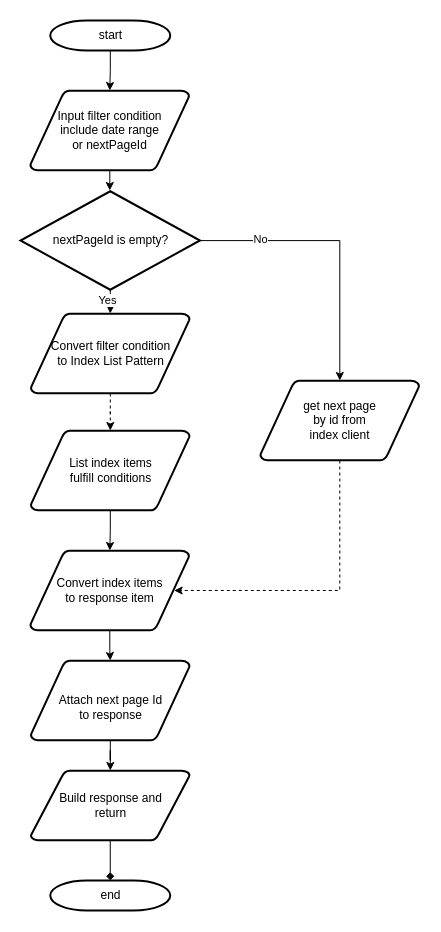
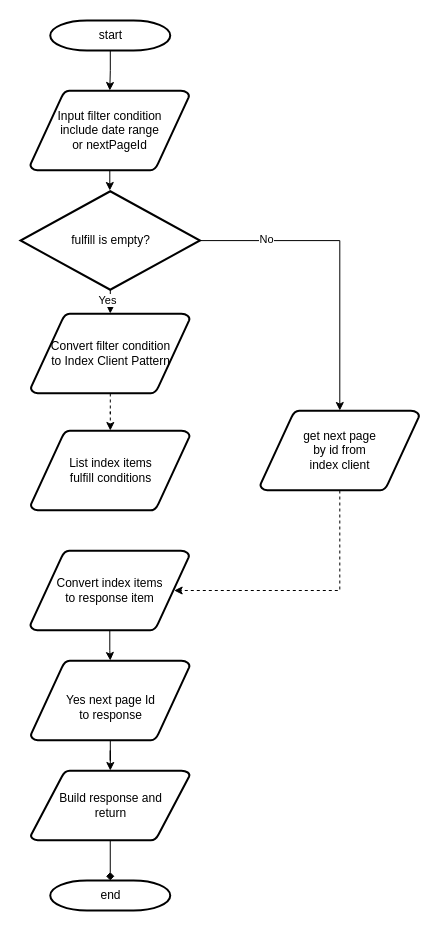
  <mxCell id="0" />
  <mxCell id="1" parent="0" />
  <mxCell id="2" style="edgeStyle=orthogonalEdgeStyle;rounded=0;orthogonalLoop=1;jettySize=auto;html=1;" edge="1" parent="1" source="3" target="5"><mxGeometry relative="1" as="geometry" /></mxCell>
  <mxCell id="3" value="start" style="shape=mxgraph.flowchart.terminator;strokeWidth=2;gradientColor=none;gradientDirection=north;fontStyle=0;html=1;" vertex="1" parent="1"><mxGeometry x="49.75" y="20" width="120" height="30" as="geometry" /></mxCell>
  <mxCell id="4" style="edgeStyle=orthogonalEdgeStyle;rounded=0;orthogonalLoop=1;jettySize=auto;html=1;" edge="1" parent="1" source="5" target="11"><mxGeometry relative="1" as="geometry" /></mxCell>
  <mxCell id="5" value="Input filter condition&lt;br&gt; include date range&lt;br&gt;or nextPageId" style="shape=mxgraph.flowchart.data;strokeWidth=2;gradientColor=none;gradientDirection=north;fontStyle=0;html=1;" vertex="1" parent="1"><mxGeometry x="29.75" y="90" width="159" height="80" as="geometry" /></mxCell>
  <mxCell id="6" value="end" style="shape=mxgraph.flowchart.terminator;strokeWidth=2;gradientColor=none;gradientDirection=north;fontStyle=0;html=1;" vertex="1" parent="1"><mxGeometry x="49.75" y="880" width="120" height="30" as="geometry" /></mxCell>
  <mxCell id="7" style="edgeStyle=orthogonalEdgeStyle;rounded=0;orthogonalLoop=1;jettySize=auto;html=1;entryX=0.5;entryY=0;entryDx=0;entryDy=0;entryPerimeter=0;" edge="1" parent="1" source="11" target="15"><mxGeometry relative="1" as="geometry" /></mxCell>
  <mxCell id="8" value="Yes" style="edgeLabel;html=1;align=center;verticalAlign=middle;resizable=0;points=[];" vertex="1" connectable="0" parent="7"><mxGeometry x="-0.434" y="-2" relative="1" as="geometry"><mxPoint x="-1" y="3" as="offset" /></mxGeometry></mxCell>
  <mxCell id="9" style="edgeStyle=orthogonalEdgeStyle;rounded=0;orthogonalLoop=1;jettySize=auto;html=1;" edge="1" parent="1" source="11" target="13"><mxGeometry relative="1" as="geometry" /></mxCell>
  <mxCell id="10" value="No" style="edgeLabel;html=1;align=center;verticalAlign=middle;resizable=0;points=[];" vertex="1" connectable="0" parent="9"><mxGeometry x="-0.572" y="2" relative="1" as="geometry"><mxPoint as="offset" /></mxGeometry></mxCell>
- <mxCell id="11" value="nextPageId is empty?" style="shape=mxgraph.flowchart.decision;strokeWidth=2;gradientColor=none;gradientDirection=north;fontStyle=0;html=1;" vertex="1" parent="1"><mxGeometry x="20" y="190.75" width="179.5" height="98.5" as="geometry" /></mxCell>
+ <mxCell id="11" value="fulfill is empty?" style="shape=mxgraph.flowchart.decision;strokeWidth=2;gradientColor=none;gradientDirection=north;fontStyle=0;html=1;" vertex="1" parent="1"><mxGeometry x="20" y="190.75" width="179.5" height="98.5" as="geometry" /></mxCell>
  <mxCell id="12" style="edgeStyle=orthogonalEdgeStyle;rounded=0;orthogonalLoop=1;jettySize=auto;html=1;entryX=0.905;entryY=0.5;entryDx=0;entryDy=0;entryPerimeter=0;dashed=1;" edge="1" parent="1" source="13" target="19"><mxGeometry relative="1" as="geometry"><Array as="points"><mxPoint x="339.75" y="590" /></Array></mxGeometry></mxCell>
- <mxCell id="13" value="get next page&lt;br&gt;by id from&lt;br&gt;index client" style="shape=mxgraph.flowchart.data;strokeWidth=2;gradientColor=none;gradientDirection=north;fontStyle=0;html=1;" vertex="1" parent="1"><mxGeometry x="259.75" y="380" width="159" height="80" as="geometry" /></mxCell>
+ <mxCell id="13" value="get next page&lt;br&gt;by id from&lt;br&gt;index client" style="shape=mxgraph.flowchart.data;strokeWidth=2;gradientColor=none;gradientDirection=north;fontStyle=0;html=1;" vertex="1" parent="1"><mxGeometry x="259.75" y="410" width="159" height="80" as="geometry" /></mxCell>
  <mxCell id="14" style="edgeStyle=orthogonalEdgeStyle;rounded=0;orthogonalLoop=1;jettySize=auto;html=1;dashed=1;" edge="1" parent="1" source="15" target="17"><mxGeometry relative="1" as="geometry" /></mxCell>
- <mxCell id="15" value="Convert filter condition &lt;br&gt;to Index List Pattern" style="shape=mxgraph.flowchart.data;strokeWidth=2;gradientColor=none;gradientDirection=north;fontStyle=0;html=1;" vertex="1" parent="1"><mxGeometry x="30.25" y="313" width="159" height="80" as="geometry" /></mxCell>
- <mxCell id="16" style="edgeStyle=orthogonalEdgeStyle;rounded=0;orthogonalLoop=1;jettySize=auto;html=1;" edge="1" parent="1" source="17" target="19"><mxGeometry relative="1" as="geometry" /></mxCell>
+ <mxCell id="15" value="Convert filter condition &lt;br&gt;to Index Client Pattern" style="shape=mxgraph.flowchart.data;strokeWidth=2;gradientColor=none;gradientDirection=north;fontStyle=0;html=1;" vertex="1" parent="1"><mxGeometry x="30.25" y="313" width="159" height="80" as="geometry" /></mxCell>
  <mxCell id="17" value="List index items &lt;br&gt;fulfill conditions" style="shape=mxgraph.flowchart.data;strokeWidth=2;gradientColor=none;gradientDirection=north;fontStyle=0;html=1;" vertex="1" parent="1"><mxGeometry x="30.25" y="430" width="159" height="80" as="geometry" /></mxCell>
  <mxCell id="18" style="edgeStyle=orthogonalEdgeStyle;rounded=0;orthogonalLoop=1;jettySize=auto;html=1;" edge="1" parent="1" source="19" target="21"><mxGeometry relative="1" as="geometry" /></mxCell>
  <mxCell id="19" value="Convert index items&lt;br&gt;to response item" style="shape=mxgraph.flowchart.data;strokeWidth=2;gradientColor=none;gradientDirection=north;fontStyle=0;html=1;" vertex="1" parent="1"><mxGeometry x="29.75" y="550" width="159" height="80" as="geometry" /></mxCell>
  <mxCell id="20" style="edgeStyle=orthogonalEdgeStyle;rounded=0;orthogonalLoop=1;jettySize=auto;html=1;" edge="1" parent="1" source="21" target="23"><mxGeometry relative="1" as="geometry" /></mxCell>
- <mxCell id="21" value="&lt;br&gt;Attach next page Id &lt;br&gt;to response" style="shape=mxgraph.flowchart.data;strokeWidth=2;gradientColor=none;gradientDirection=north;fontStyle=0;html=1;" vertex="1" parent="1"><mxGeometry x="30.25" y="660" width="159" height="80" as="geometry" /></mxCell>
+ <mxCell id="21" value="&lt;br&gt;Yes next page Id &lt;br&gt;to response" style="shape=mxgraph.flowchart.data;strokeWidth=2;gradientColor=none;gradientDirection=north;fontStyle=0;html=1;" vertex="1" parent="1"><mxGeometry x="30.25" y="660" width="159" height="80" as="geometry" /></mxCell>
  <mxCell id="22" style="edgeStyle=orthogonalEdgeStyle;rounded=0;orthogonalLoop=1;jettySize=auto;html=1;entryX=0.5;entryY=0;entryDx=0;entryDy=0;entryPerimeter=0;endArrow=diamond;" edge="1" parent="1" source="23" target="6"><mxGeometry relative="1" as="geometry" /></mxCell>
  <mxCell id="23" value="Build response and &lt;br&gt;return" style="shape=mxgraph.flowchart.data;strokeWidth=2;gradientColor=none;gradientDirection=north;fontStyle=0;html=1;" vertex="1" parent="1"><mxGeometry x="30.25" y="770" width="159" height="70" as="geometry" /></mxCell>
